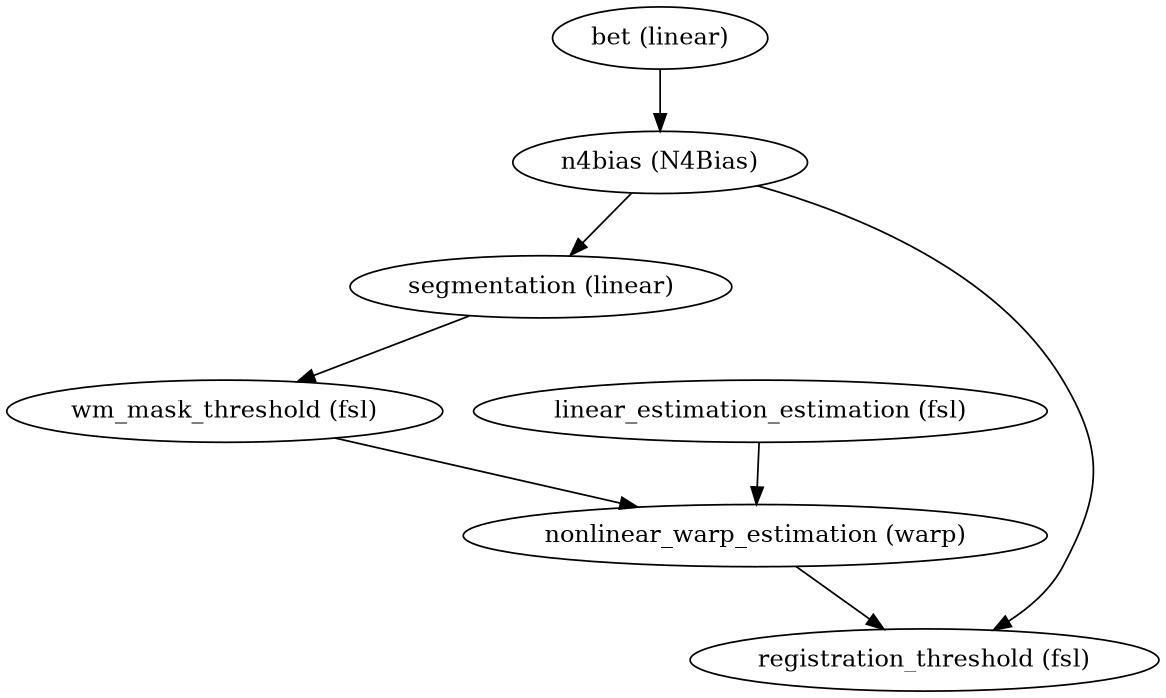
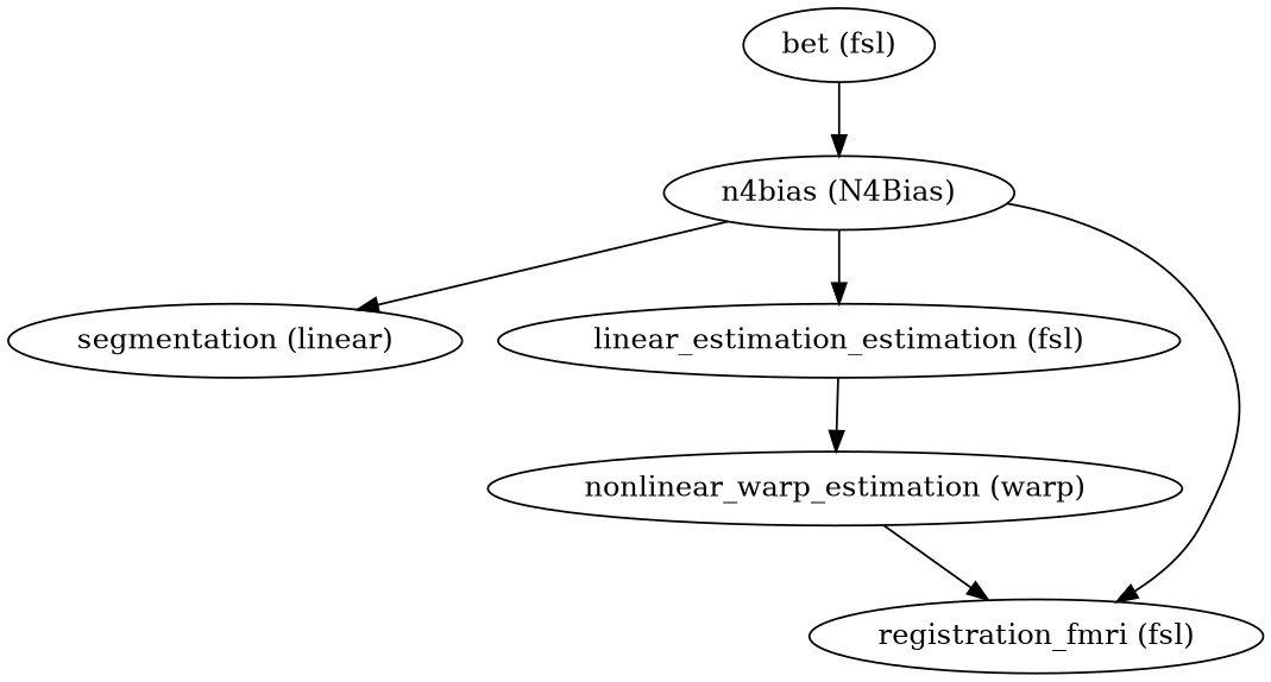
  strict digraph {
-   "bet (fsl)" [label="bet (linear)"]
+   "bet (fsl)"
    "n4bias (N4Bias)"
    n3 [label="segmentation (linear)"]
    n4 [label="linear_estimation_estimation (fsl)"]
-   "registration_fmri (fsl)" [label="registration_threshold (fsl)"]
-   "wm_mask_threshold (fsl)"
+   "registration_fmri (fsl)"
    n7 [label="nonlinear_warp_estimation (warp)"]
    "bet (fsl)" -> "n4bias (N4Bias)"
    "n4bias (N4Bias)" -> n3
+   "n4bias (N4Bias)" -> n4
    "n4bias (N4Bias)" -> "registration_fmri (fsl)"
-   n3 -> "wm_mask_threshold (fsl)"
    n4 -> n7
-   "wm_mask_threshold (fsl)" -> n7
    n7 -> "registration_fmri (fsl)"
  }
